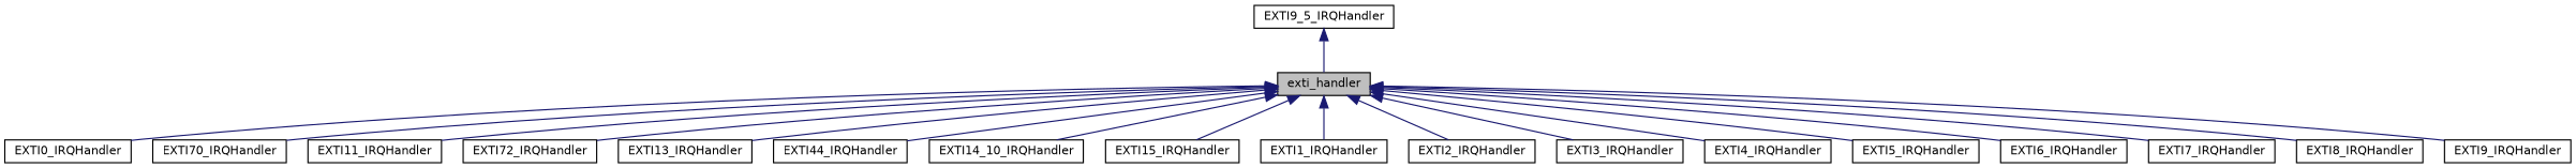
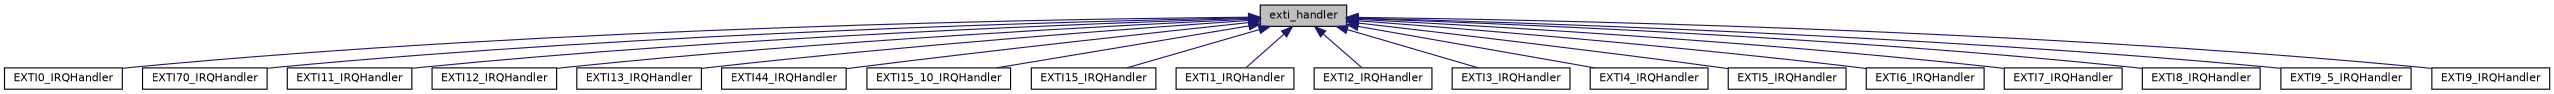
  digraph {
    rankdir=TB
    node [color=black fontname=Helvetica fontsize=10 shape=record]
    edge [color=midnightblue dir=back fontname=Helvetica fontsize=10 labelfontname=Helvetica labelfontsize=10 style=solid]
    n1 [fillcolor=grey75 fontcolor=black height=0.2 label=exti_handler style=filled width=0.4]
    n2 [height=0.2 label=EXTI0_IRQHandler width=0.4]
    n3 [height=0.2 label=EXTI70_IRQHandler width=0.4]
    n4 [height=0.2 label=EXTI11_IRQHandler width=0.4]
-   n5 [height=0.2 label=EXTI72_IRQHandler width=0.4]
+   n5 [height=0.2 label=EXTI12_IRQHandler width=0.4]
    n6 [height=0.2 label=EXTI13_IRQHandler width=0.4]
    n7 [height=0.2 label=EXTI44_IRQHandler width=0.4]
-   n8 [height=0.2 label=EXTI14_10_IRQHandler width=0.4]
+   n8 [height=0.2 label=EXTI15_10_IRQHandler width=0.4]
    n9 [height=0.2 label=EXTI15_IRQHandler width=0.4]
    n10 [height=0.2 label=EXTI1_IRQHandler width=0.4]
    n11 [height=0.2 label=EXTI2_IRQHandler width=0.4]
    n12 [height=0.2 label=EXTI3_IRQHandler width=0.4]
    n13 [height=0.2 label=EXTI4_IRQHandler width=0.4]
    n14 [height=0.2 label=EXTI5_IRQHandler width=0.4]
    n15 [height=0.2 label=EXTI6_IRQHandler width=0.4]
    n16 [height=0.2 label=EXTI7_IRQHandler width=0.4]
    n17 [height=0.2 label=EXTI8_IRQHandler width=0.4]
    n18 [height=0.2 label=EXTI9_5_IRQHandler width=0.4]
    n19 [height=0.2 label=EXTI9_IRQHandler width=0.4]
    n1 -> n2
    n1 -> n3
    n1 -> n4
    n1 -> n5
    n1 -> n6
    n1 -> n7
    n1 -> n8
    n1 -> n9
    n1 -> n10
    n1 -> n11
    n1 -> n12
    n1 -> n13
    n1 -> n14
    n1 -> n15
    n1 -> n16
    n1 -> n17
-   n18 -> n1
+   n1 -> n18
    n1 -> n19
  }
